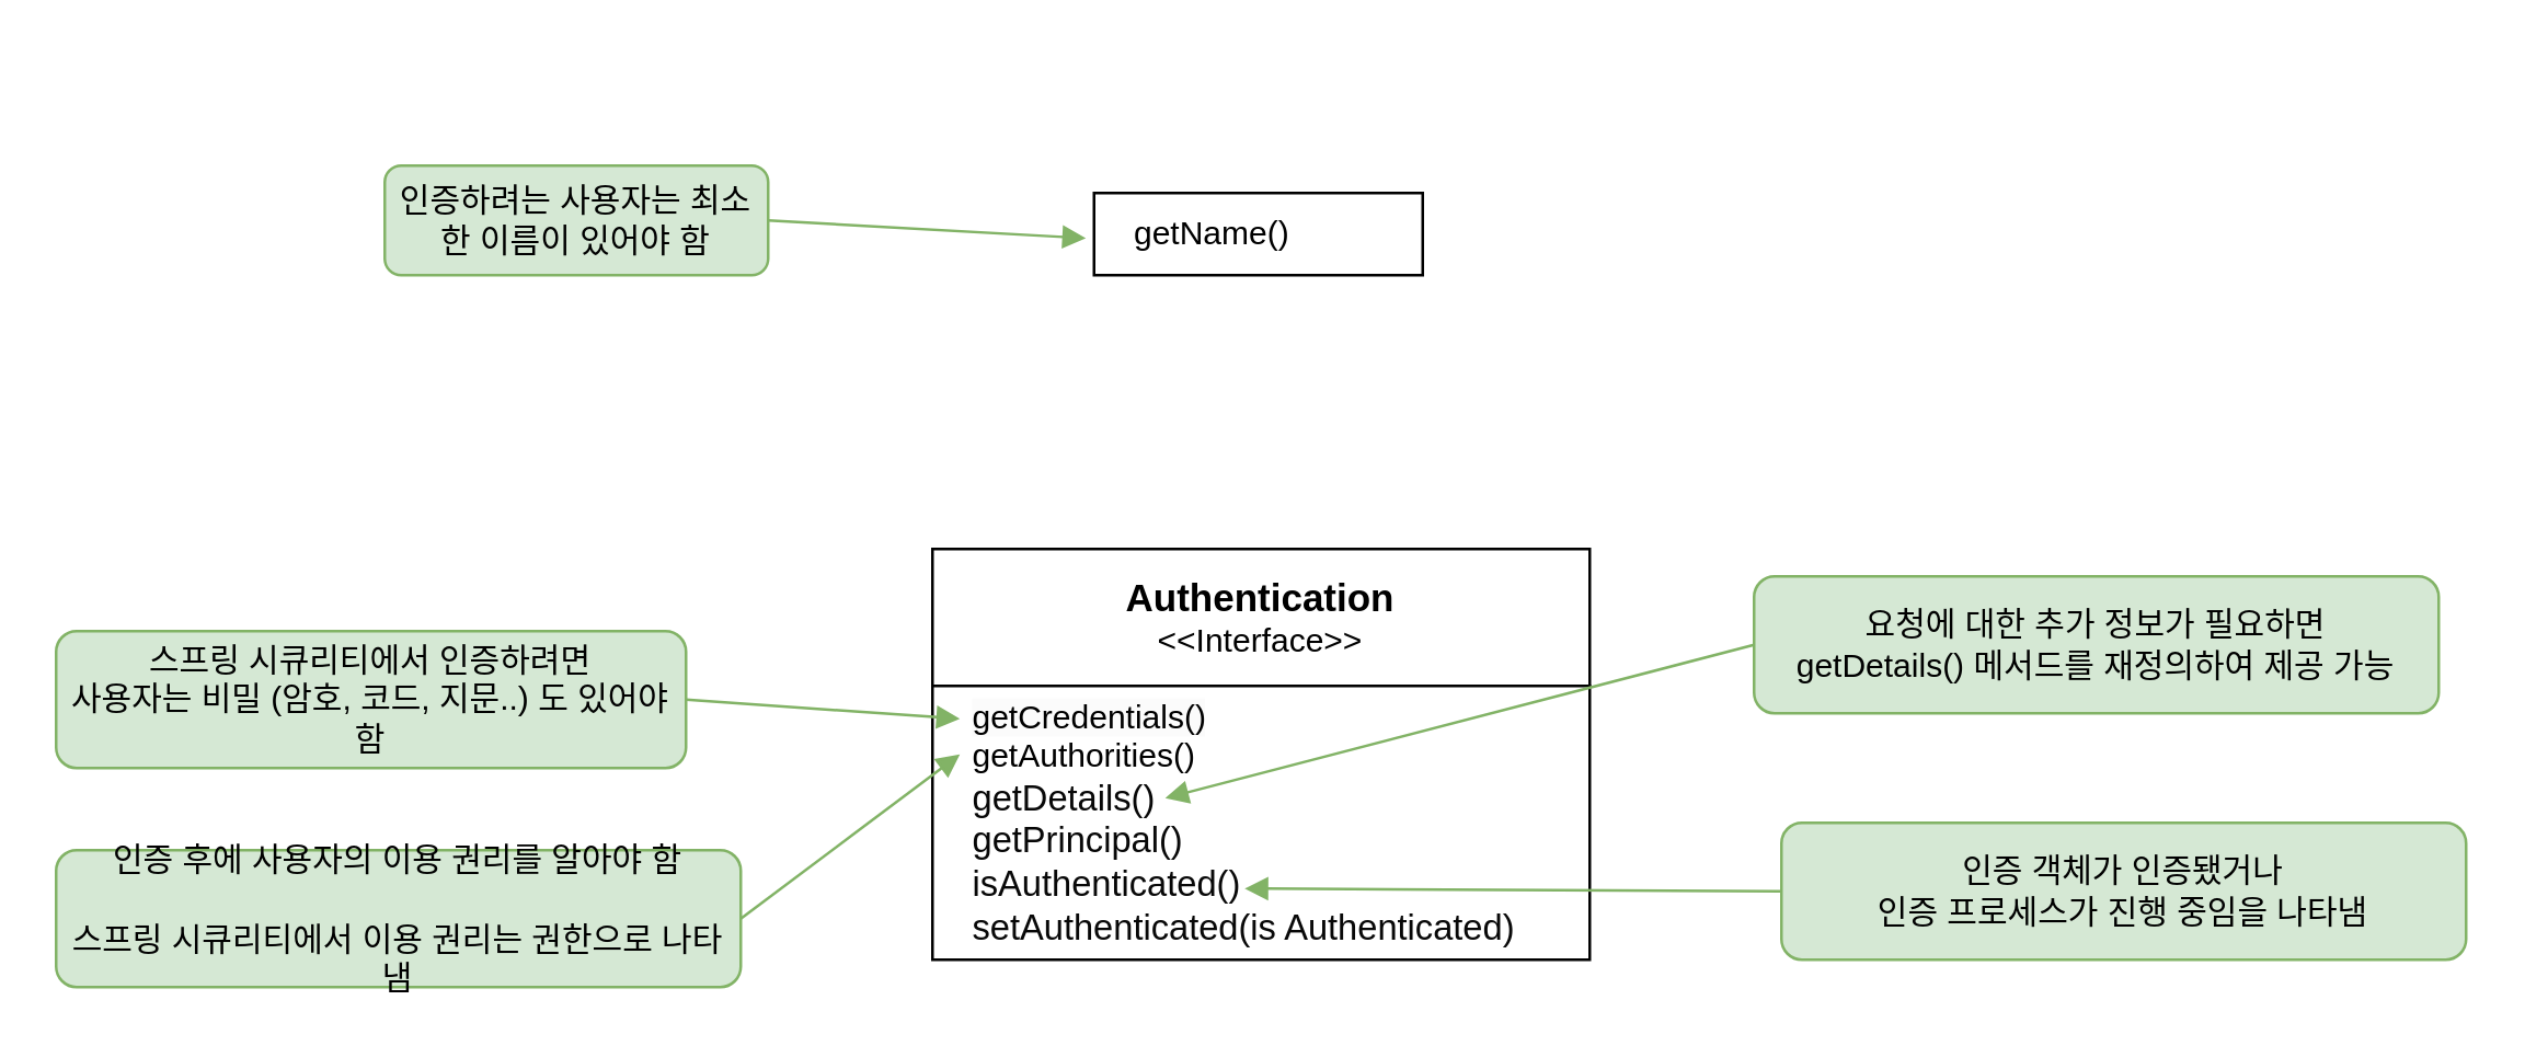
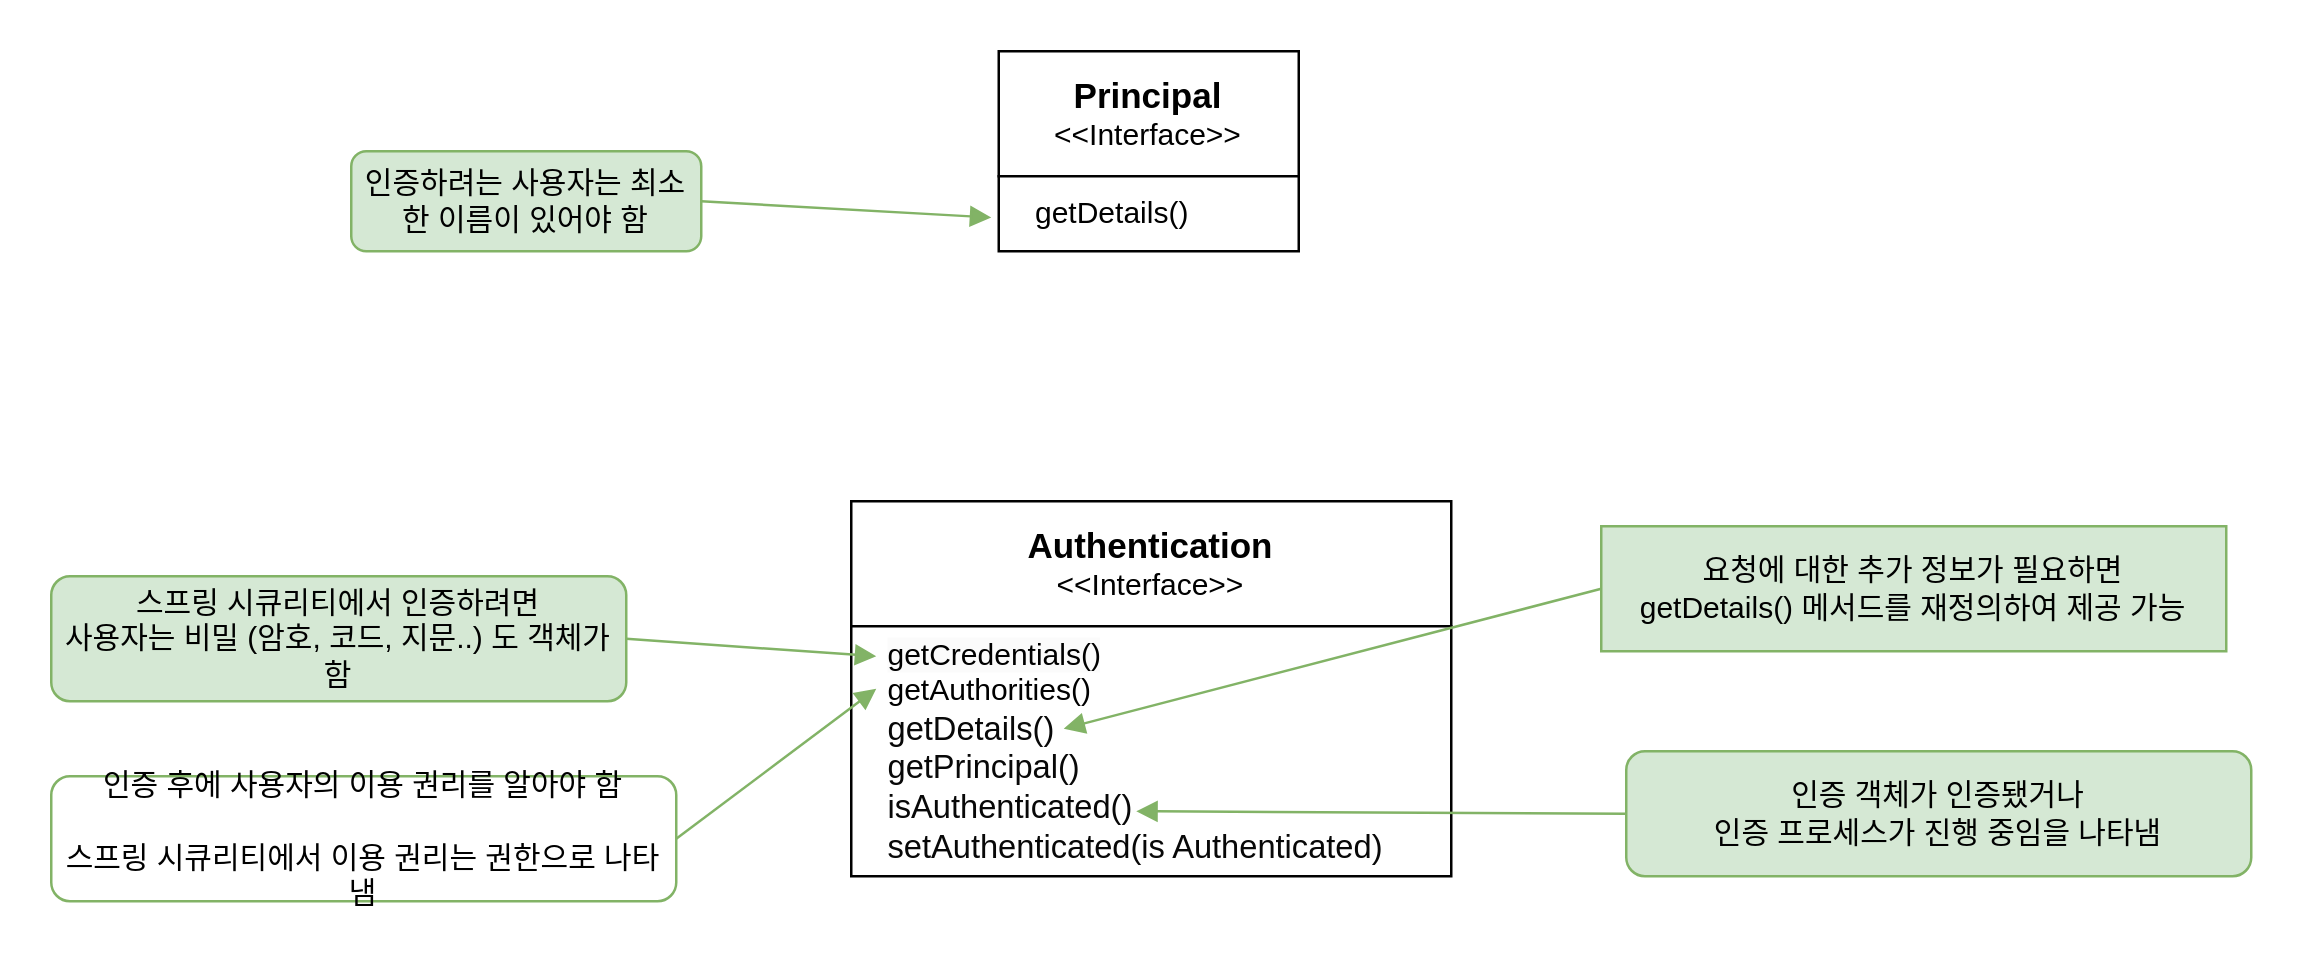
  <mxCell id="0" />
  <mxCell id="1" parent="0" />
  <mxCell id="2" value="" style="edgeStyle=orthogonalEdgeStyle;rounded=0;orthogonalLoop=1;jettySize=auto;html=1;" edge="1" parent="1" source="3" target="6"><mxGeometry relative="1" as="geometry" /></mxCell>
  <mxCell id="3" value="&lt;b&gt;&lt;font style=&quot;font-size: 14px;&quot;&gt;Authentication&lt;/font&gt;&lt;/b&gt;&lt;br&gt;&amp;lt;&amp;lt;Interface&amp;gt;&amp;gt;" style="rounded=0;whiteSpace=wrap;html=1;fontFamily=Helvetica;" vertex="1" parent="1"><mxGeometry x="340" y="200" width="240" height="50" as="geometry" /></mxCell>
- <mxCell id="5" value="getName()" style="rounded=0;whiteSpace=wrap;html=1;align=left;spacing=5;spacingLeft=10;" vertex="1" parent="1"><mxGeometry x="399" y="70" width="120" height="30" as="geometry" /></mxCell>
+ <mxCell id="4" value="&lt;div style=&quot;&quot;&gt;&lt;b style=&quot;background-color: initial;&quot;&gt;&lt;font style=&quot;font-size: 14px;&quot;&gt;Principal&lt;/font&gt;&lt;/b&gt;&lt;/div&gt;&amp;lt;&amp;lt;Interface&amp;gt;&amp;gt;" style="rounded=0;whiteSpace=wrap;html=1;" vertex="1" parent="1"><mxGeometry x="399" y="20" width="120" height="50" as="geometry" /></mxCell>
+ <mxCell id="5" value="getDetails()" style="rounded=0;whiteSpace=wrap;html=1;align=left;spacing=5;spacingLeft=10;" vertex="1" parent="1"><mxGeometry x="399" y="70" width="120" height="30" as="geometry" /></mxCell>
  <mxCell id="6" value="&lt;span style=&quot;color: rgb(0, 0, 0); font-family: Helvetica; font-size: 12px; font-style: normal; font-variant-ligatures: normal; font-variant-caps: normal; font-weight: 400; letter-spacing: normal; orphans: 2; text-indent: 0px; text-transform: none; widows: 2; word-spacing: 0px; -webkit-text-stroke-width: 0px; background-color: rgb(251, 251, 251); text-decoration-thickness: initial; text-decoration-style: initial; text-decoration-color: initial; float: none; display: inline !important;&quot;&gt;getCredentials()&lt;br&gt;&lt;/span&gt;getAuthorities()&lt;br style=&quot;border-color: var(--border-color); color: rgb(0, 0, 0); font-family: Helvetica; font-size: 12px; font-style: normal; font-variant-ligatures: normal; font-variant-caps: normal; font-weight: 400; letter-spacing: normal; orphans: 2; text-indent: 0px; text-transform: none; widows: 2; word-spacing: 0px; -webkit-text-stroke-width: 0px; background-color: rgb(251, 251, 251); text-decoration-thickness: initial; text-decoration-style: initial; text-decoration-color: initial;&quot;&gt;&lt;span style=&quot;border-color: var(--border-color); font-family: Helvetica; font-style: normal; font-variant-ligatures: normal; font-variant-caps: normal; font-weight: 400; letter-spacing: normal; orphans: 2; text-indent: 0px; text-transform: none; widows: 2; word-spacing: 0px; -webkit-text-stroke-width: 0px; text-decoration-thickness: initial; text-decoration-style: initial; text-decoration-color: initial; font-size: 9.8pt; background-color: rgb(255, 255, 255); color: rgb(8, 8, 8);&quot;&gt;getDetails()&lt;br style=&quot;border-color: var(--border-color);&quot;&gt;&lt;/span&gt;&lt;div style=&quot;border-color: var(--border-color); font-family: Helvetica; font-size: 12px; font-style: normal; font-variant-ligatures: normal; font-variant-caps: normal; font-weight: 400; letter-spacing: normal; orphans: 2; text-indent: 0px; text-transform: none; widows: 2; word-spacing: 0px; -webkit-text-stroke-width: 0px; text-decoration-thickness: initial; text-decoration-style: initial; text-decoration-color: initial; background-color: rgb(255, 255, 255); color: rgb(8, 8, 8);&quot;&gt;&lt;div style=&quot;border-color: var(--border-color); font-size: 9.8pt;&quot;&gt;getPrincipal()&lt;/div&gt;&lt;div style=&quot;border-color: var(--border-color); font-size: 9.8pt;&quot;&gt;&lt;div style=&quot;border-color: var(--border-color);&quot;&gt;&lt;div style=&quot;border-color: var(--border-color); font-size: 9.8pt;&quot;&gt;isAuthenticated()&lt;/div&gt;&lt;div style=&quot;border-color: var(--border-color); font-size: 9.8pt;&quot;&gt;setAuthenticated(is Authenticated)&lt;/div&gt;&lt;/div&gt;&lt;/div&gt;&lt;/div&gt;" style="rounded=0;whiteSpace=wrap;html=1;align=left;spacing=5;spacingLeft=10;" vertex="1" parent="1"><mxGeometry x="340" y="250" width="240" height="100" as="geometry" /></mxCell>
  <mxCell id="7" value="인증하려는 사용자는 최소한 이름이 있어야 함" style="text;html=1;strokeColor=#82b366;fillColor=#d5e8d4;align=center;verticalAlign=middle;whiteSpace=wrap;rounded=1;" vertex="1" parent="1"><mxGeometry x="140" y="60" width="140" height="40" as="geometry" /></mxCell>
- <mxCell id="8" value="스프링 시큐리티에서 인증하려면 &lt;br&gt;사용자는 비밀 (암호, 코드, 지문..) 도 있어야 함" style="rounded=1;whiteSpace=wrap;html=1;fillColor=#d5e8d4;strokeColor=#82b366;" vertex="1" parent="1"><mxGeometry x="20" y="230" width="230" height="50" as="geometry" /></mxCell>
- <mxCell id="9" value="인증 후에 사용자의 이용 권리를 알아야 함&lt;br&gt;&lt;br&gt;스프링 시큐리티에서 이용 권리는 권한으로 나타냄" style="rounded=1;whiteSpace=wrap;html=1;fillColor=#d5e8d4;strokeColor=#82b366;" vertex="1" parent="1"><mxGeometry x="20" y="310" width="250" height="50" as="geometry" /></mxCell>
- <mxCell id="10" value="요청에 대한 추가 정보가 필요하면 &lt;br&gt;getDetails() 메서드를 재정의하여 제공 가능" style="rounded=1;whiteSpace=wrap;html=1;fillColor=#d5e8d4;strokeColor=#82b366;" vertex="1" parent="1"><mxGeometry x="640" y="210" width="250" height="50" as="geometry" /></mxCell>
+ <mxCell id="8" value="스프링 시큐리티에서 인증하려면 &lt;br&gt;사용자는 비밀 (암호, 코드, 지문..) 도 객체가 함" style="rounded=1;whiteSpace=wrap;html=1;fillColor=#d5e8d4;strokeColor=#82b366;" vertex="1" parent="1"><mxGeometry x="20" y="230" width="230" height="50" as="geometry" /></mxCell>
+ <mxCell id="9" value="인증 후에 사용자의 이용 권리를 알아야 함&lt;br&gt;&lt;br&gt;스프링 시큐리티에서 이용 권리는 권한으로 나타냄" style="rounded=1;whiteSpace=wrap;html=1;fillColor=#ffffff;strokeColor=#82b366;" vertex="1" parent="1"><mxGeometry x="20" y="310" width="250" height="50" as="geometry" /></mxCell>
+ <mxCell id="10" value="요청에 대한 추가 정보가 필요하면 &lt;br&gt;getDetails() 메서드를 재정의하여 제공 가능" style="whiteSpace=wrap;html=1;fillColor=#d5e8d4;strokeColor=#82b366;rounded=0;" vertex="1" parent="1"><mxGeometry x="640" y="210" width="250" height="50" as="geometry" /></mxCell>
  <mxCell id="11" value="인증 객체가 인증됐거나&lt;br&gt;인증 프로세스가 진행 중임을 나타냄" style="rounded=1;whiteSpace=wrap;html=1;fillColor=#d5e8d4;strokeColor=#82b366;" vertex="1" parent="1"><mxGeometry x="650" y="300" width="250" height="50" as="geometry" /></mxCell>
  <mxCell id="12" value="" style="endArrow=block;html=1;rounded=0;endFill=1;fillColor=#d5e8d4;strokeColor=#82b366;exitX=1;exitY=0.5;exitDx=0;exitDy=0;" edge="1" parent="1" source="8"><mxGeometry width="50" height="50" relative="1" as="geometry"><mxPoint x="160" y="182" as="sourcePoint" /><mxPoint x="350" y="262" as="targetPoint" /></mxGeometry></mxCell>
  <mxCell id="13" value="" style="endArrow=block;html=1;rounded=0;endFill=1;fillColor=#d5e8d4;strokeColor=#82b366;entryX=0;entryY=0.25;entryDx=0;entryDy=0;exitX=1;exitY=0.5;exitDx=0;exitDy=0;" edge="1" parent="1" source="9"><mxGeometry width="50" height="50" relative="1" as="geometry"><mxPoint x="190" y="370" as="sourcePoint" /><mxPoint x="350" y="275" as="targetPoint" /></mxGeometry></mxCell>
  <mxCell id="14" value="" style="endArrow=block;html=1;rounded=0;endFill=1;fillColor=#d5e8d4;strokeColor=#82b366;exitX=0;exitY=0.5;exitDx=0;exitDy=0;" edge="1" parent="1" source="10"><mxGeometry width="50" height="50" relative="1" as="geometry"><mxPoint x="735" y="271" as="sourcePoint" /><mxPoint x="425" y="291" as="targetPoint" /></mxGeometry></mxCell>
  <mxCell id="15" value="" style="endArrow=block;html=1;rounded=0;endFill=1;fillColor=#d5e8d4;strokeColor=#82b366;exitX=0;exitY=0.5;exitDx=0;exitDy=0;" edge="1" parent="1" source="11"><mxGeometry width="50" height="50" relative="1" as="geometry"><mxPoint x="634" y="304" as="sourcePoint" /><mxPoint x="454" y="324" as="targetPoint" /></mxGeometry></mxCell>
  <mxCell id="16" value="" style="endArrow=block;html=1;rounded=0;endFill=1;fillColor=#d5e8d4;strokeColor=#82b366;exitX=1;exitY=0.5;exitDx=0;exitDy=0;" edge="1" parent="1" source="7"><mxGeometry width="50" height="50" relative="1" as="geometry"><mxPoint x="172" y="122" as="sourcePoint" /><mxPoint x="396" y="86.507" as="targetPoint" /></mxGeometry></mxCell>
